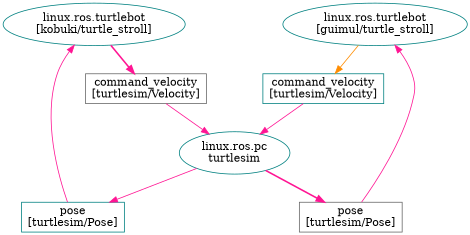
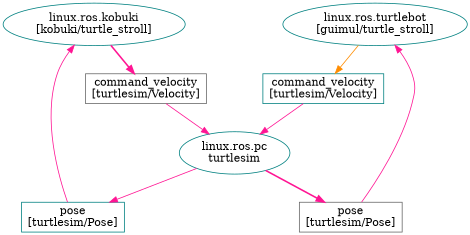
  digraph {
    nodesep=1.0
    node [color=teal shape=box]
    edge [color=deeppink style=solid]
-   n1 [label="linux.ros.turtlebot\n[kobuki/turtle_stroll]" shape=ellipse]
+   n1 [label="linux.ros.kobuki\n[kobuki/turtle_stroll]" shape=ellipse]
    n2 [label="linux.ros.turtlebot\n[guimul/turtle_stroll]" shape=ellipse]
    n3 [color=gray40 label="command_velocity\n[turtlesim/Velocity]"]
    n4 [label="command_velocity\n[turtlesim/Velocity]"]
    n5 [label="linux.ros.pc\nturtlesim" shape=ellipse]
    n6 [label="pose\n[turtlesim/Pose]"]
    n7 [color=gray40 label="pose\n[turtlesim/Pose]"]
    subgraph sub_1 {
      rank=same
      n1
      n2
    }
    n1 -> n3 [style=bold]
    n2 -> n4 [color=darkorange]
    n3 -> n5
    n4 -> n5
    n5 -> n6
    n5 -> n7 [style=bold]
    n6 -> n1
    n7 -> n2
  }
